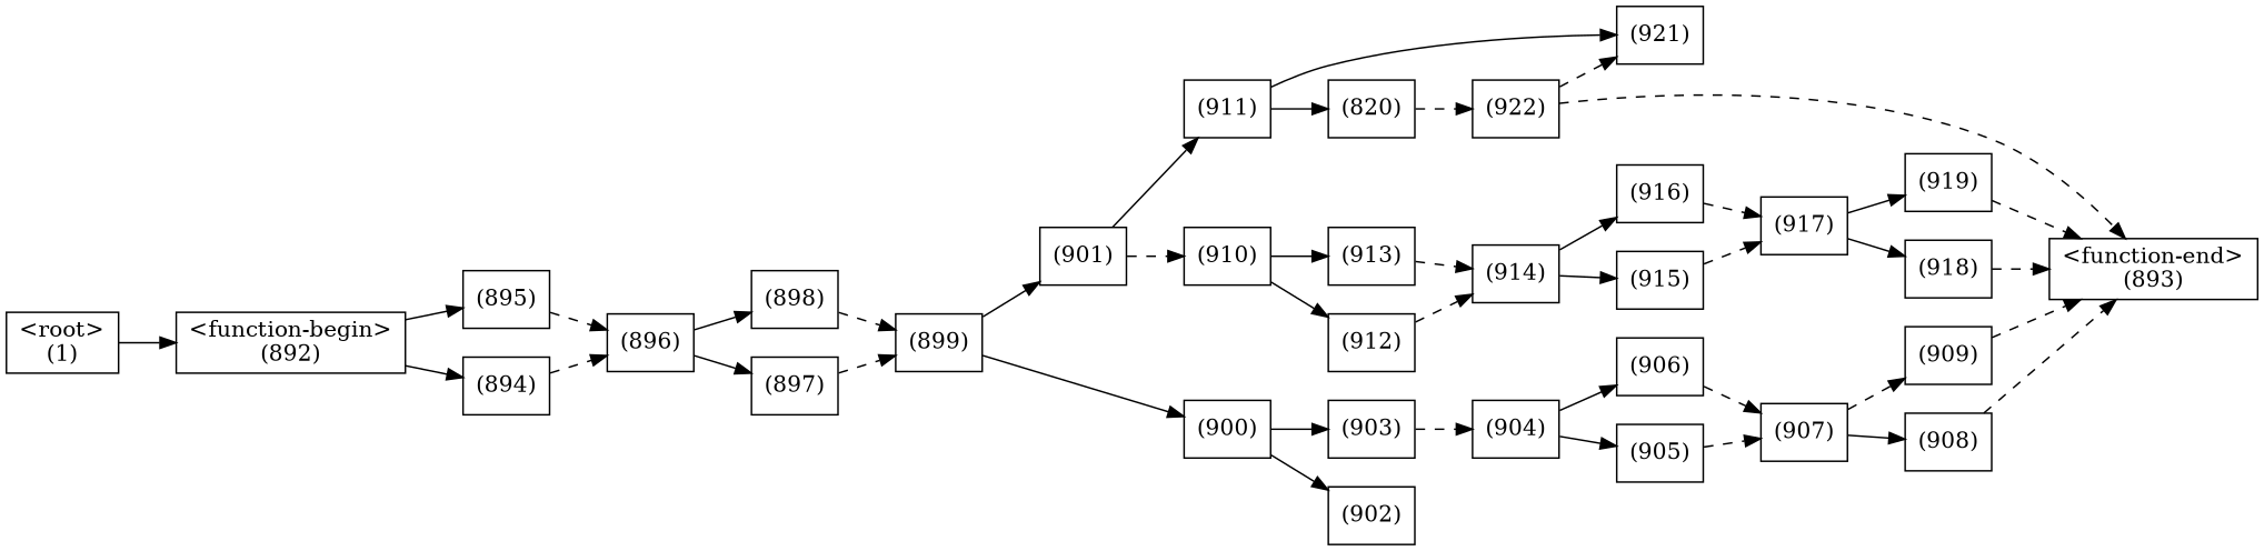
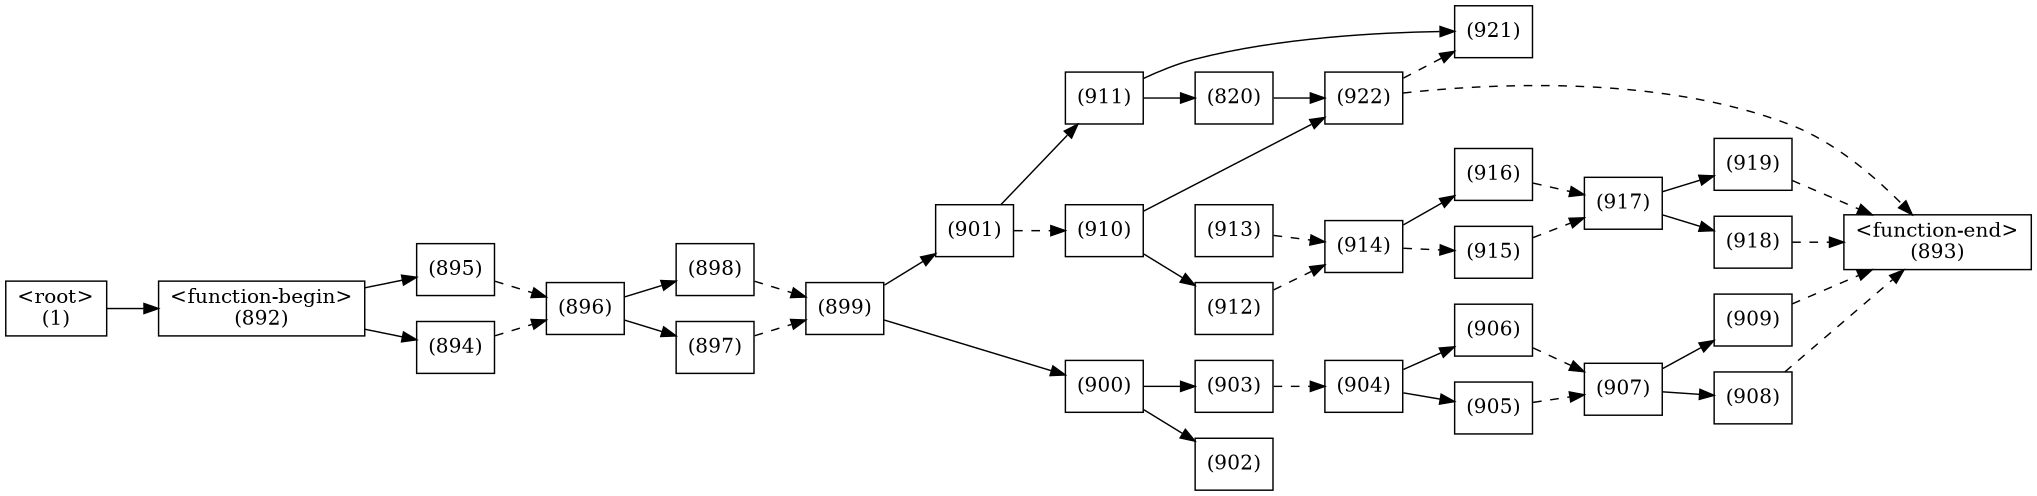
  digraph {
    rankdir=LR
    node [shape=box]
    edge [style=solid]
    n1 [label="(922)"]
    n2 [label="<function-end>\n(893)"]
    n3 [label="(921)"]
    n4 [label="(820)"]
    n5 [label="(911)"]
    n6 [label="(919)"]
    n7 [label="(917)"]
    n8 [label="(918)"]
    n9 [label="(916)"]
    n10 [label="(915)"]
    n11 [label="(914)"]
    n12 [label="(913)"]
    n13 [label="(912)"]
    n14 [label="(910)"]
    n15 [label="(901)"]
    n16 [label="(909)"]
    n17 [label="(907)"]
    n18 [label="(908)"]
    n19 [label="(906)"]
    n20 [label="(905)"]
    n21 [label="(904)"]
    n22 [label="(903)"]
    n23 [label="(902)"]
    n24 [label="(900)"]
    n25 [label="(899)"]
    n26 [label="(898)"]
    n27 [label="(897)"]
    n28 [label="(896)"]
    n29 [label="(895)"]
    n30 [label="(894)"]
    n31 [label="<function-begin>\n(892)"]
    n32 [label="<root>\n(1)"]
    n1 -> n2 [style=dashed]
    n1 -> n3 [style=dashed]
-   n4 -> n1 [style=dashed]
+   n4 -> n1
    n5 -> n3
    n5 -> n4
    n6 -> n2 [style=dashed]
    n7 -> n6
    n7 -> n8
    n8 -> n2 [style=dashed]
    n9 -> n7 [style=dashed]
    n10 -> n7 [style=dashed]
    n11 -> n9
-   n11 -> n10
+   n11 -> n10 [style=dashed]
    n12 -> n11 [style=dashed]
    n13 -> n11 [style=dashed]
-   n14 -> n12
+   n14 -> n1
    n14 -> n13
    n15 -> n5
    n15 -> n14 [style=dashed]
    n16 -> n2 [style=dashed]
-   n17 -> n16 [style=dashed]
+   n17 -> n16
    n17 -> n18
    n18 -> n2 [style=dashed]
    n19 -> n17 [style=dashed]
    n20 -> n17 [style=dashed]
    n21 -> n19
    n21 -> n20
    n22 -> n21 [style=dashed]
    n24 -> n22
    n24 -> n23
    n25 -> n15
    n25 -> n24
    n26 -> n25 [style=dashed]
    n27 -> n25 [style=dashed]
    n28 -> n26
    n28 -> n27
    n29 -> n28 [style=dashed]
    n30 -> n28 [style=dashed]
    n31 -> n29
    n31 -> n30
    n32 -> n31
  }
